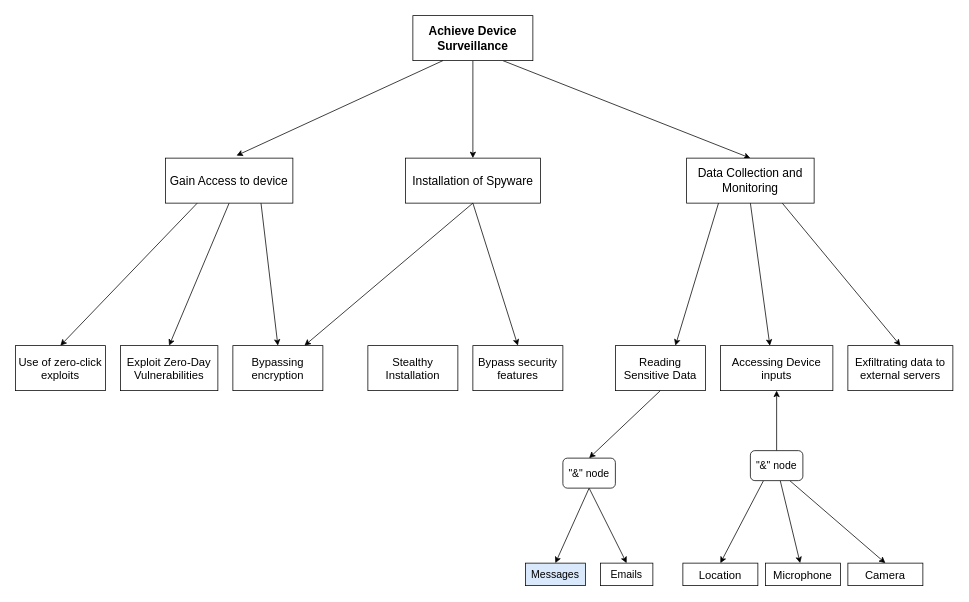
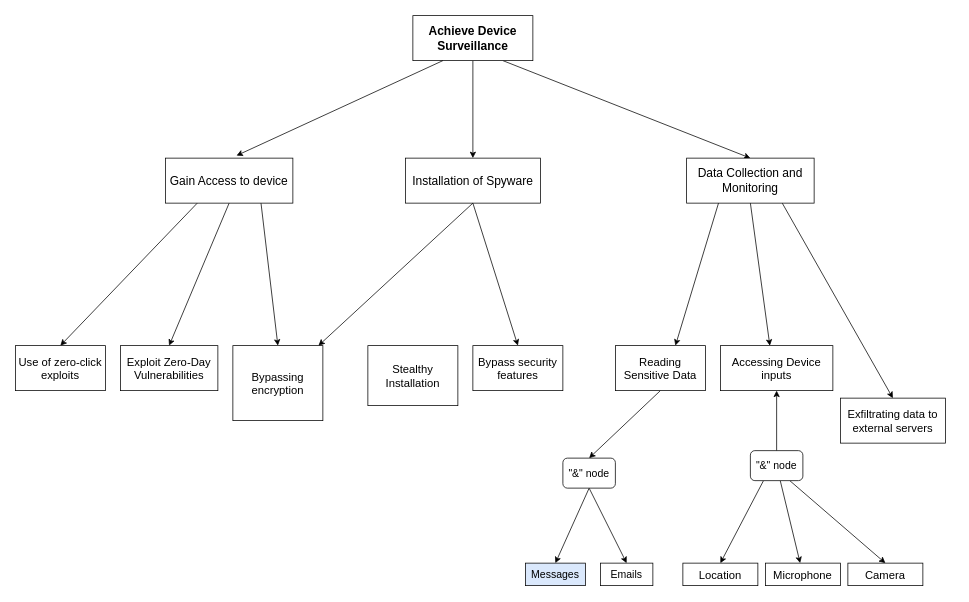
  <mxCell id="0" />
  <mxCell id="1" parent="0" />
  <mxCell id="2" style="edgeStyle=none;rounded=0;orthogonalLoop=1;jettySize=auto;html=1;exitX=0.5;exitY=1;exitDx=0;exitDy=0;entryX=0.5;entryY=0;entryDx=0;entryDy=0;" edge="1" parent="1" source="4" target="10"><mxGeometry relative="1" as="geometry" /></mxCell>
  <mxCell id="3" style="edgeStyle=none;rounded=0;orthogonalLoop=1;jettySize=auto;html=1;exitX=0.75;exitY=1;exitDx=0;exitDy=0;entryX=0.5;entryY=0;entryDx=0;entryDy=0;" edge="1" parent="1" source="4" target="12"><mxGeometry relative="1" as="geometry" /></mxCell>
  <mxCell id="4" value="&lt;b&gt;&lt;font style=&quot;font-size: 16px;&quot;&gt;Achieve Device Surveillance&lt;/font&gt;&lt;/b&gt;" style="rounded=0;whiteSpace=wrap;html=1;" vertex="1" parent="1"><mxGeometry x="550" y="20" width="160" height="60" as="geometry" /></mxCell>
  <mxCell id="5" style="edgeStyle=none;rounded=0;orthogonalLoop=1;jettySize=auto;html=1;exitX=0.25;exitY=1;exitDx=0;exitDy=0;entryX=0.5;entryY=0;entryDx=0;entryDy=0;" edge="1" parent="1" source="8" target="14"><mxGeometry relative="1" as="geometry" /></mxCell>
  <mxCell id="6" style="edgeStyle=none;rounded=0;orthogonalLoop=1;jettySize=auto;html=1;exitX=0.5;exitY=1;exitDx=0;exitDy=0;entryX=0.5;entryY=0;entryDx=0;entryDy=0;" edge="1" parent="1" source="8" target="13"><mxGeometry relative="1" as="geometry" /></mxCell>
  <mxCell id="7" style="edgeStyle=none;rounded=0;orthogonalLoop=1;jettySize=auto;html=1;exitX=0.75;exitY=1;exitDx=0;exitDy=0;entryX=0.5;entryY=0;entryDx=0;entryDy=0;" edge="1" parent="1" source="8" target="15"><mxGeometry relative="1" as="geometry" /></mxCell>
  <mxCell id="8" value="&lt;font style=&quot;font-size: 16px;&quot;&gt;Gain Access to device&lt;/font&gt;" style="rounded=0;whiteSpace=wrap;html=1;" vertex="1" parent="1"><mxGeometry x="220" y="210" width="170" height="60" as="geometry" /></mxCell>
  <mxCell id="9" style="edgeStyle=none;rounded=0;orthogonalLoop=1;jettySize=auto;html=1;exitX=0.5;exitY=1;exitDx=0;exitDy=0;entryX=0.5;entryY=0;entryDx=0;entryDy=0;" edge="1" parent="1" source="10" target="17"><mxGeometry relative="1" as="geometry" /></mxCell>
  <mxCell id="10" value="&lt;font style=&quot;font-size: 16px;&quot;&gt;Installation of Spyware&lt;/font&gt;" style="rounded=0;whiteSpace=wrap;html=1;" vertex="1" parent="1"><mxGeometry x="540" y="210" width="180" height="60" as="geometry" /></mxCell>
  <mxCell id="11" style="edgeStyle=none;rounded=0;orthogonalLoop=1;jettySize=auto;html=1;exitX=0.75;exitY=1;exitDx=0;exitDy=0;entryX=0.5;entryY=0;entryDx=0;entryDy=0;" edge="1" parent="1" source="12" target="21"><mxGeometry relative="1" as="geometry" /></mxCell>
  <mxCell id="12" value="&lt;font style=&quot;font-size: 16px;&quot;&gt;Data Collection and Monitoring&lt;/font&gt;" style="rounded=0;whiteSpace=wrap;html=1;" vertex="1" parent="1"><mxGeometry x="915" y="210" width="170" height="60" as="geometry" /></mxCell>
  <mxCell id="13" value="&lt;font style=&quot;font-size: 15px;&quot;&gt;Exploit Zero-Day Vulnerabilities&lt;/font&gt;" style="rounded=0;whiteSpace=wrap;html=1;" vertex="1" parent="1"><mxGeometry x="160" y="460" width="130" height="60" as="geometry" /></mxCell>
  <mxCell id="14" value="&lt;font style=&quot;font-size: 15px;&quot;&gt;Use of zero-click exploits&lt;/font&gt;" style="rounded=0;whiteSpace=wrap;html=1;" vertex="1" parent="1"><mxGeometry x="20" y="460" width="120" height="60" as="geometry" /></mxCell>
- <mxCell id="15" value="&lt;font style=&quot;font-size: 15px;&quot;&gt;Bypassing encryption&lt;/font&gt;" style="rounded=0;whiteSpace=wrap;html=1;" vertex="1" parent="1"><mxGeometry x="310" y="460" width="120" height="60" as="geometry" /></mxCell>
- <mxCell id="16" value="&lt;font style=&quot;font-size: 15px;&quot;&gt;Stealthy Installation&lt;/font&gt;" style="rounded=0;whiteSpace=wrap;html=1;" vertex="1" parent="1"><mxGeometry x="490" y="460" width="120" height="60" as="geometry" /></mxCell>
+ <mxCell id="15" value="&lt;font style=&quot;font-size: 15px;&quot;&gt;Bypassing encryption&lt;/font&gt;" style="rounded=0;whiteSpace=wrap;html=1;" vertex="1" parent="1"><mxGeometry x="310" y="460" width="120" height="100" as="geometry" /></mxCell>
+ <mxCell id="16" value="&lt;font style=&quot;font-size: 15px;&quot;&gt;Stealthy Installation&lt;/font&gt;" style="rounded=0;whiteSpace=wrap;html=1;" vertex="1" parent="1"><mxGeometry x="490" y="460" width="120" height="80" as="geometry" /></mxCell>
  <mxCell id="17" value="&lt;font style=&quot;font-size: 15px;&quot;&gt;Bypass security features&lt;/font&gt;" style="rounded=0;whiteSpace=wrap;html=1;" vertex="1" parent="1"><mxGeometry x="630" y="460" width="120" height="60" as="geometry" /></mxCell>
  <mxCell id="18" style="edgeStyle=none;rounded=0;orthogonalLoop=1;jettySize=auto;html=1;exitX=0.5;exitY=1;exitDx=0;exitDy=0;entryX=0.5;entryY=0;entryDx=0;entryDy=0;" edge="1" parent="1" source="19" target="33"><mxGeometry relative="1" as="geometry" /></mxCell>
  <mxCell id="19" value="&lt;font style=&quot;font-size: 15px;&quot;&gt;Reading Sensitive Data&lt;/font&gt;" style="rounded=0;whiteSpace=wrap;html=1;" vertex="1" parent="1"><mxGeometry x="820" y="460" width="120" height="60" as="geometry" /></mxCell>
  <mxCell id="20" value="&lt;font style=&quot;font-size: 15px;&quot;&gt;Accessing Device inputs&lt;/font&gt;" style="rounded=0;whiteSpace=wrap;html=1;" vertex="1" parent="1"><mxGeometry x="960" y="460" width="150" height="60" as="geometry" /></mxCell>
- <mxCell id="21" value="&lt;font style=&quot;font-size: 15px;&quot;&gt;Exfiltrating data to external servers&lt;/font&gt;" style="rounded=0;whiteSpace=wrap;html=1;" vertex="1" parent="1"><mxGeometry x="1130" y="460" width="140" height="60" as="geometry" /></mxCell>
+ <mxCell id="21" value="&lt;font style=&quot;font-size: 15px;&quot;&gt;Exfiltrating data to external servers&lt;/font&gt;" style="rounded=0;whiteSpace=wrap;html=1;" vertex="1" parent="1"><mxGeometry x="1120" y="530" width="140" height="60" as="geometry" /></mxCell>
  <mxCell id="22" value="" style="edgeStyle=none;rounded=0;orthogonalLoop=1;jettySize=auto;html=1;" edge="1" parent="1" source="26" target="20"><mxGeometry relative="1" as="geometry" /></mxCell>
  <mxCell id="23" value="" style="edgeStyle=none;rounded=0;orthogonalLoop=1;jettySize=auto;html=1;" edge="1" parent="1" source="26" target="28"><mxGeometry relative="1" as="geometry" /></mxCell>
  <mxCell id="24" style="edgeStyle=none;rounded=0;orthogonalLoop=1;jettySize=auto;html=1;exitX=0.25;exitY=1;exitDx=0;exitDy=0;entryX=0.5;entryY=0;entryDx=0;entryDy=0;" edge="1" parent="1" source="26" target="27"><mxGeometry relative="1" as="geometry" /></mxCell>
  <mxCell id="25" style="edgeStyle=none;rounded=0;orthogonalLoop=1;jettySize=auto;html=1;exitX=0.75;exitY=1;exitDx=0;exitDy=0;entryX=0.5;entryY=0;entryDx=0;entryDy=0;" edge="1" parent="1" source="26" target="29"><mxGeometry relative="1" as="geometry" /></mxCell>
  <mxCell id="26" value="&lt;font style=&quot;font-size: 14px;&quot;&gt;&quot;&amp;amp;&quot; node&lt;/font&gt;" style="rounded=1;whiteSpace=wrap;html=1;" vertex="1" parent="1"><mxGeometry x="1000" y="600" width="70" height="40" as="geometry" /></mxCell>
  <mxCell id="27" value="&lt;font style=&quot;font-size: 15px;&quot;&gt;Location&lt;/font&gt;" style="rounded=0;whiteSpace=wrap;html=1;" vertex="1" parent="1"><mxGeometry x="910" y="750" width="100" height="30" as="geometry" /></mxCell>
  <mxCell id="28" value="&lt;font style=&quot;font-size: 15px;&quot;&gt;Microphone&lt;/font&gt;" style="rounded=0;whiteSpace=wrap;html=1;" vertex="1" parent="1"><mxGeometry x="1020" y="750" width="100" height="30" as="geometry" /></mxCell>
  <mxCell id="29" value="&lt;font style=&quot;font-size: 15px;&quot;&gt;Camera&lt;/font&gt;" style="rounded=0;whiteSpace=wrap;html=1;" vertex="1" parent="1"><mxGeometry x="1130" y="750" width="100" height="30" as="geometry" /></mxCell>
  <mxCell id="30" value="&lt;font style=&quot;font-size: 14px;&quot;&gt;Emails&lt;/font&gt;" style="rounded=0;whiteSpace=wrap;html=1;" vertex="1" parent="1"><mxGeometry x="800" y="750" width="70" height="30" as="geometry" /></mxCell>
  <mxCell id="31" style="edgeStyle=none;rounded=0;orthogonalLoop=1;jettySize=auto;html=1;exitX=0.5;exitY=1;exitDx=0;exitDy=0;entryX=0.5;entryY=0;entryDx=0;entryDy=0;" edge="1" parent="1" source="33" target="34"><mxGeometry relative="1" as="geometry" /></mxCell>
  <mxCell id="32" style="edgeStyle=none;rounded=0;orthogonalLoop=1;jettySize=auto;html=1;exitX=0.5;exitY=1;exitDx=0;exitDy=0;entryX=0.5;entryY=0;entryDx=0;entryDy=0;" edge="1" parent="1" source="33" target="30"><mxGeometry relative="1" as="geometry" /></mxCell>
  <mxCell id="33" value="&lt;span style=&quot;font-size: 14px;&quot;&gt;&quot;&amp;amp;&quot; node&lt;/span&gt;" style="rounded=1;whiteSpace=wrap;html=1;" vertex="1" parent="1"><mxGeometry x="750" y="610" width="70" height="40" as="geometry" /></mxCell>
  <mxCell id="34" value="&lt;font style=&quot;font-size: 14px;&quot;&gt;Messages&lt;/font&gt;" style="rounded=0;whiteSpace=wrap;html=1;fillColor=#dae8fc;" vertex="1" parent="1"><mxGeometry x="700" y="750" width="80" height="30" as="geometry" /></mxCell>
  <mxCell id="35" style="edgeStyle=none;rounded=0;orthogonalLoop=1;jettySize=auto;html=1;exitX=0.5;exitY=1;exitDx=0;exitDy=0;" edge="1" parent="1" source="10" target="15"><mxGeometry relative="1" as="geometry" /></mxCell>
  <mxCell id="36" style="edgeStyle=none;rounded=0;orthogonalLoop=1;jettySize=auto;html=1;exitX=0.25;exitY=1;exitDx=0;exitDy=0;entryX=0.667;entryY=0;entryDx=0;entryDy=0;entryPerimeter=0;" edge="1" parent="1" source="12" target="19"><mxGeometry relative="1" as="geometry" /></mxCell>
  <mxCell id="37" style="edgeStyle=none;rounded=0;orthogonalLoop=1;jettySize=auto;html=1;exitX=0.5;exitY=1;exitDx=0;exitDy=0;entryX=0.44;entryY=0.002;entryDx=0;entryDy=0;entryPerimeter=0;" edge="1" parent="1" source="12" target="20"><mxGeometry relative="1" as="geometry" /></mxCell>
  <mxCell id="38" style="edgeStyle=none;rounded=0;orthogonalLoop=1;jettySize=auto;html=1;exitX=0.25;exitY=1;exitDx=0;exitDy=0;entryX=0.558;entryY=-0.056;entryDx=0;entryDy=0;entryPerimeter=0;" edge="1" parent="1" source="4" target="8"><mxGeometry relative="1" as="geometry" /></mxCell>
